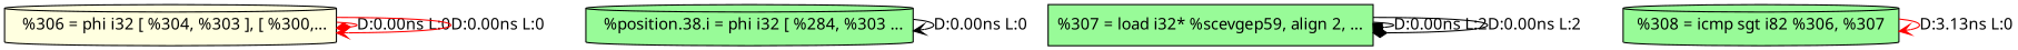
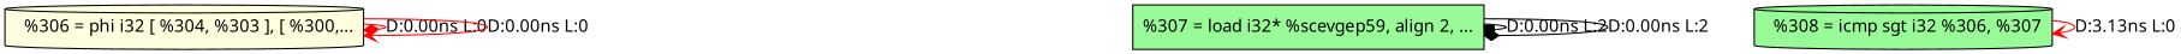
  digraph {
    fontname="Noto Sans"
    node [fillcolor=palegreen fontname="Noto Sans" shape=cylinder style=filled]
    edge [arrowhead=vee color=red fontname="Noto Sans"]
    n1 [fillcolor=lightyellow label="  %306 = phi i32 [ %304, %303 ], [ %300,..."]
-   n2 [label="  %position.38.i = phi i32 [ %284, %303 ..."]
    n3 [label="%307 = load i32* %scevgep59, align 2, ..." shape=box]
-   n4 [label="%308 = icmp sgt i82 %306, %307"]
+   n4 [label="  %308 = icmp sgt i32 %306, %307"]
    n1 -> n1 [arrowhead=diamond label="D:0.00ns L:0"]
    n1 -> n1 [label="D:0.00ns L:0"]
-   n2 -> n2 [color=black label="D:0.00ns L:0"]
    n3 -> n3 [arrowhead=box color=black label="D:0.00ns L:2"]
    n3 -> n3 [arrowhead=diamond color=black label="D:0.00ns L:2"]
    n4 -> n4 [label="D:3.13ns L:0"]
  }
